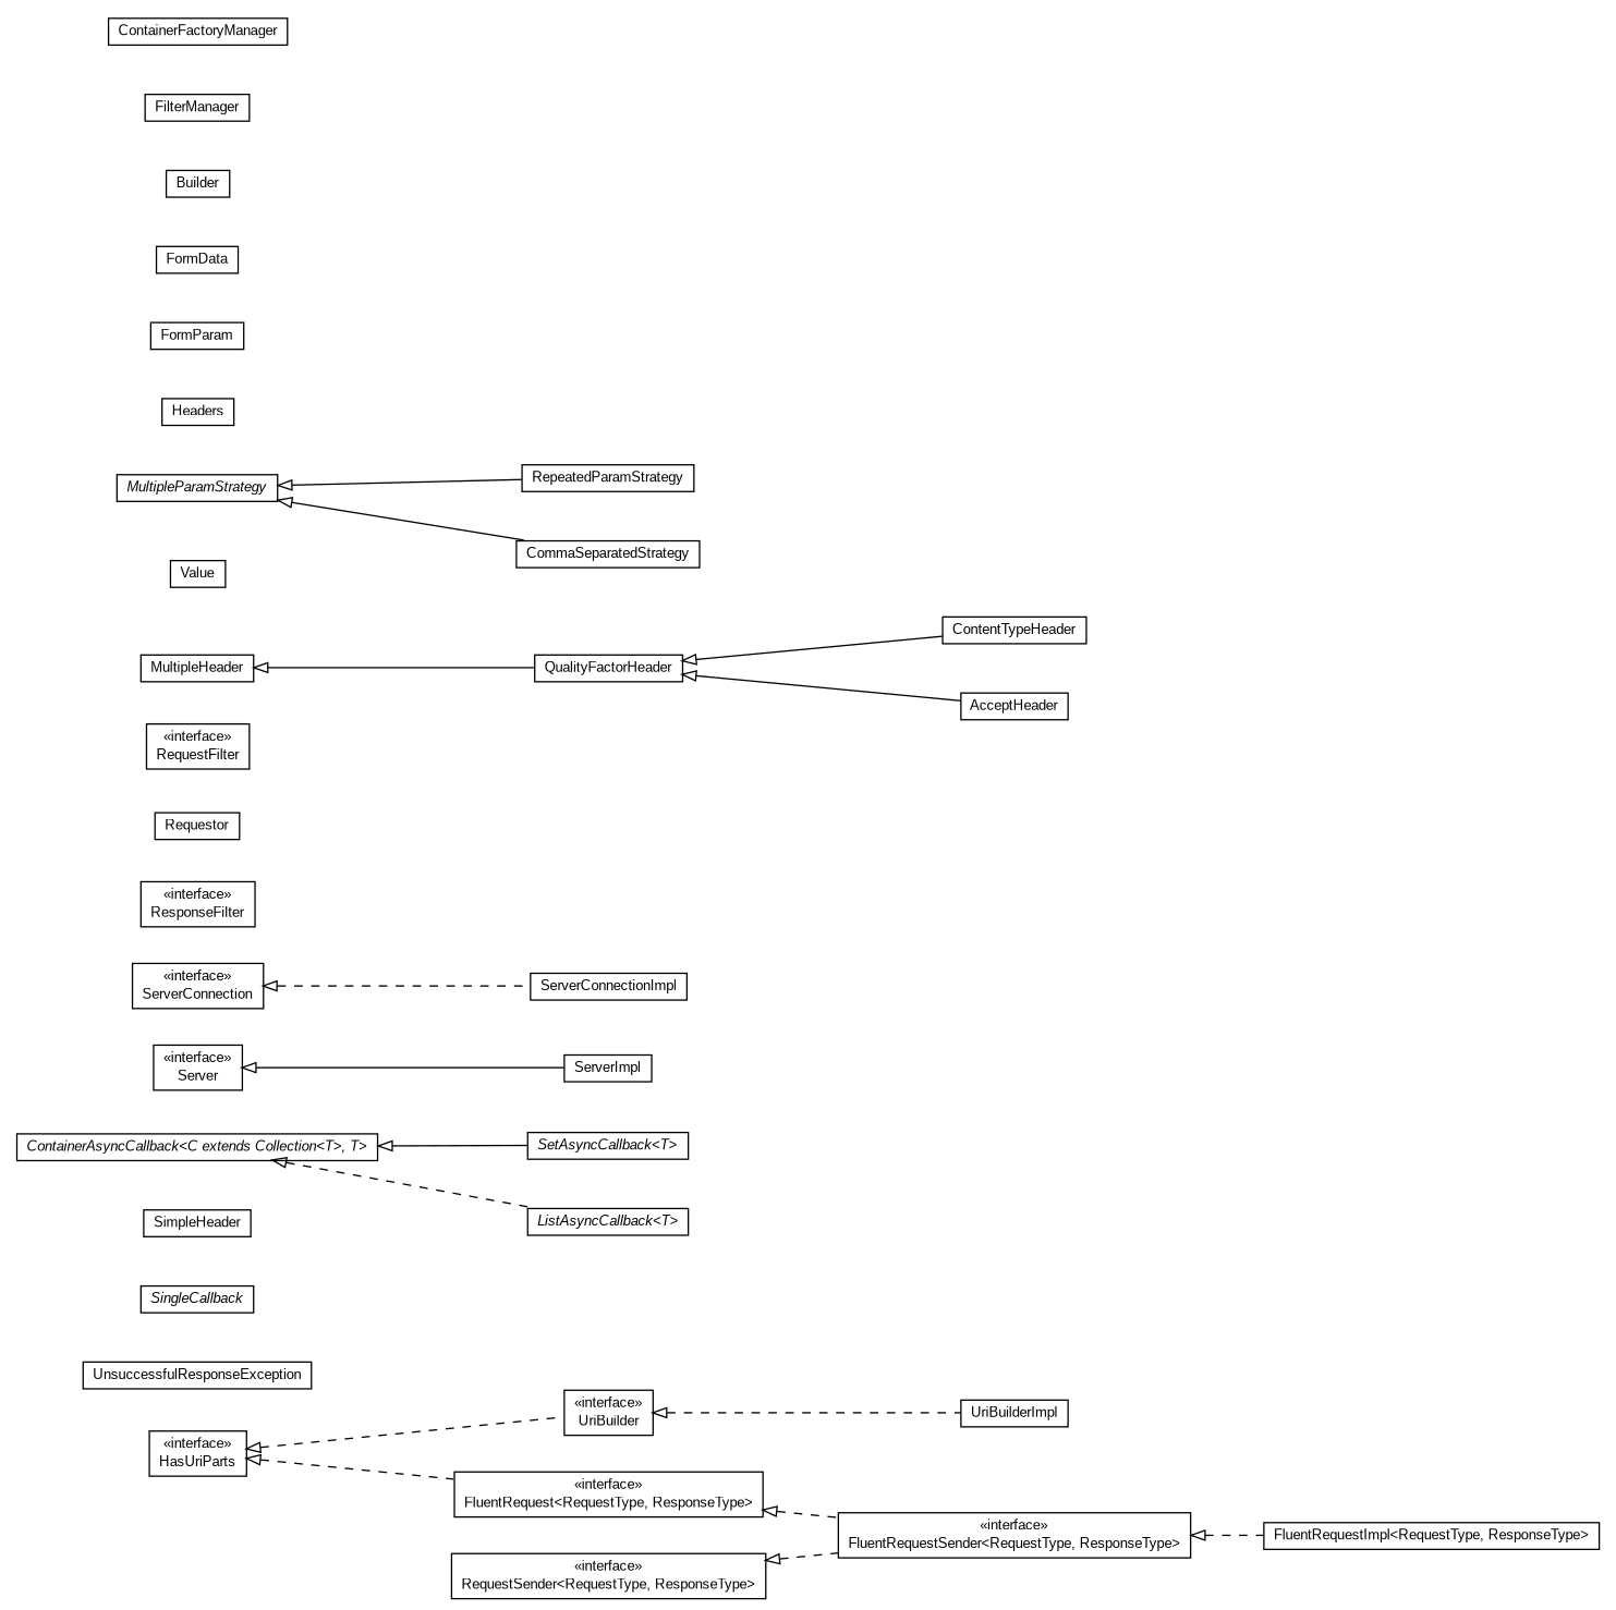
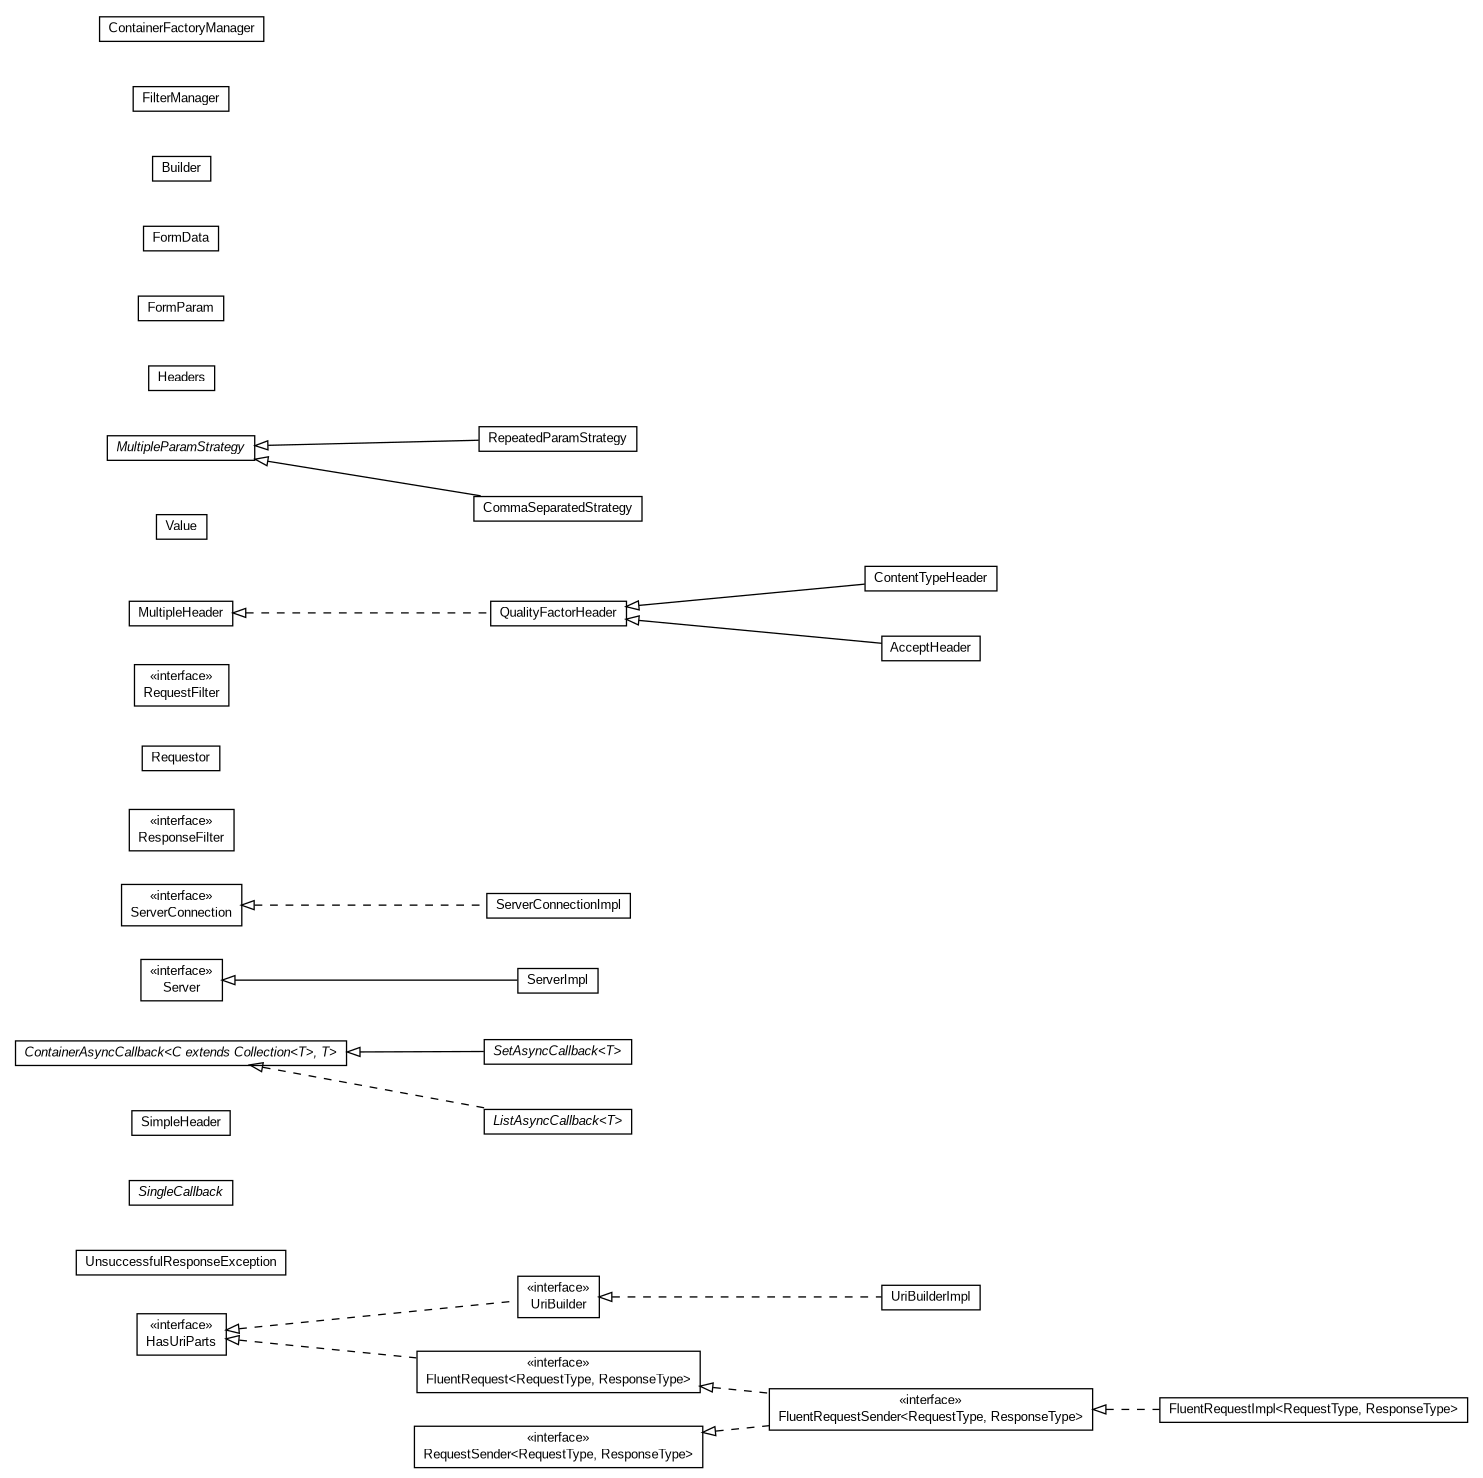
  digraph {
    nodesep=0.25
    rankdir=LR
    ranksep=0.5
    node [fontcolor=black fontname=arial fontsize=10.0 shape=plaintext]
    edge [arrowtail=empty dir=back fontname=arial fontsize=10 headport=p labelfontname=arial labelfontsize=10 style=dashed tailport=p]
    n1 [label=<<table title="org.turbogwt.core.http.UriBuilderImpl" border="0" cellborder="1" cellspacing="0" cellpadding="2" port="p" href="./UriBuilderImpl.html"> 		<tr><td><table border="0" cellspacing="0" cellpadding="1"> <tr><td align="center" balign="center"> UriBuilderImpl </td></tr> 		</table></td></tr> 		</table>>]
    n2 [label=<<table title="org.turbogwt.core.http.UriBuilder" border="0" cellborder="1" cellspacing="0" cellpadding="2" port="p" href="./UriBuilder.html"> 		<tr><td><table border="0" cellspacing="0" cellpadding="1"> <tr><td align="center" balign="center"> &#171;interface&#187; </td></tr> <tr><td align="center" balign="center"> UriBuilder </td></tr> 		</table></td></tr> 		</table>>]
    n3 [label=<<table title="org.turbogwt.core.http.UnsuccessfulResponseException" border="0" cellborder="1" cellspacing="0" cellpadding="2" port="p" href="./UnsuccessfulResponseException.html"> 		<tr><td><table border="0" cellspacing="0" cellpadding="1"> <tr><td align="center" balign="center"> UnsuccessfulResponseException </td></tr> 		</table></td></tr> 		</table>>]
    n4 [label=<<table title="org.turbogwt.core.http.SingleCallback" border="0" cellborder="1" cellspacing="0" cellpadding="2" port="p" href="./SingleCallback.html"> 		<tr><td><table border="0" cellspacing="0" cellpadding="1"> <tr><td align="center" balign="center"><font face="arial italic"> SingleCallback </font></td></tr> 		</table></td></tr> 		</table>>]
    n5 [label=<<table title="org.turbogwt.core.http.SimpleHeader" border="0" cellborder="1" cellspacing="0" cellpadding="2" port="p" href="./SimpleHeader.html"> 		<tr><td><table border="0" cellspacing="0" cellpadding="1"> <tr><td align="center" balign="center"> SimpleHeader </td></tr> 		</table></td></tr> 		</table>>]
    n6 [label=<<table title="org.turbogwt.core.http.SetAsyncCallback" border="0" cellborder="1" cellspacing="0" cellpadding="2" port="p" href="./SetAsyncCallback.html"> 		<tr><td><table border="0" cellspacing="0" cellpadding="1"> <tr><td align="center" balign="center"><font face="arial italic"> SetAsyncCallback&lt;T&gt; </font></td></tr> 		</table></td></tr> 		</table>>]
    n7 [label=<<table title="org.turbogwt.core.http.ServerImpl" border="0" cellborder="1" cellspacing="0" cellpadding="2" port="p" href="./ServerImpl.html"> 		<tr><td><table border="0" cellspacing="0" cellpadding="1"> <tr><td align="center" balign="center"> ServerImpl </td></tr> 		</table></td></tr> 		</table>>]
    n8 [label=<<table title="org.turbogwt.core.http.ServerConnectionImpl" border="0" cellborder="1" cellspacing="0" cellpadding="2" port="p" href="./ServerConnectionImpl.html"> 		<tr><td><table border="0" cellspacing="0" cellpadding="1"> <tr><td align="center" balign="center"> ServerConnectionImpl </td></tr> 		</table></td></tr> 		</table>>]
    n9 [label=<<table title="org.turbogwt.core.http.ServerConnection" border="0" cellborder="1" cellspacing="0" cellpadding="2" port="p" href="./ServerConnection.html"> 		<tr><td><table border="0" cellspacing="0" cellpadding="1"> <tr><td align="center" balign="center"> &#171;interface&#187; </td></tr> <tr><td align="center" balign="center"> ServerConnection </td></tr> 		</table></td></tr> 		</table>>]
    n10 [label=<<table title="org.turbogwt.core.http.Server" border="0" cellborder="1" cellspacing="0" cellpadding="2" port="p" href="./Server.html"> 		<tr><td><table border="0" cellspacing="0" cellpadding="1"> <tr><td align="center" balign="center"> &#171;interface&#187; </td></tr> <tr><td align="center" balign="center"> Server </td></tr> 		</table></td></tr> 		</table>>]
    n11 [label=<<table title="org.turbogwt.core.http.ResponseFilter" border="0" cellborder="1" cellspacing="0" cellpadding="2" port="p" href="./ResponseFilter.html"> 		<tr><td><table border="0" cellspacing="0" cellpadding="1"> <tr><td align="center" balign="center"> &#171;interface&#187; </td></tr> <tr><td align="center" balign="center"> ResponseFilter </td></tr> 		</table></td></tr> 		</table>>]
    n12 [label=<<table title="org.turbogwt.core.http.RequestSender" border="0" cellborder="1" cellspacing="0" cellpadding="2" port="p" href="./RequestSender.html"> 		<tr><td><table border="0" cellspacing="0" cellpadding="1"> <tr><td align="center" balign="center"> &#171;interface&#187; </td></tr> <tr><td align="center" balign="center"> RequestSender&lt;RequestType, ResponseType&gt; </td></tr> 		</table></td></tr> 		</table>>]
    n13 [label=<<table title="org.turbogwt.core.http.FluentRequestSender" border="0" cellborder="1" cellspacing="0" cellpadding="2" port="p" href="./FluentRequestSender.html"> 		<tr><td><table border="0" cellspacing="0" cellpadding="1"> <tr><td align="center" balign="center"> &#171;interface&#187; </td></tr> <tr><td align="center" balign="center"> FluentRequestSender&lt;RequestType, ResponseType&gt; </td></tr> 		</table></td></tr> 		</table>>]
    n14 [label=<<table title="org.turbogwt.core.http.FluentRequestImpl" border="0" cellborder="1" cellspacing="0" cellpadding="2" port="p" href="./FluentRequestImpl.html"> 		<tr><td><table border="0" cellspacing="0" cellpadding="1"> <tr><td align="center" balign="center"> FluentRequestImpl&lt;RequestType, ResponseType&gt; </td></tr> 		</table></td></tr> 		</table>>]
    n15 [label=<<table title="org.turbogwt.core.http.Requestor" border="0" cellborder="1" cellspacing="0" cellpadding="2" port="p" href="./Requestor.html"> 		<tr><td><table border="0" cellspacing="0" cellpadding="1"> <tr><td align="center" balign="center"> Requestor </td></tr> 		</table></td></tr> 		</table>>]
    n16 [label=<<table title="org.turbogwt.core.http.RequestFilter" border="0" cellborder="1" cellspacing="0" cellpadding="2" port="p" href="./RequestFilter.html"> 		<tr><td><table border="0" cellspacing="0" cellpadding="1"> <tr><td align="center" balign="center"> &#171;interface&#187; </td></tr> <tr><td align="center" balign="center"> RequestFilter </td></tr> 		</table></td></tr> 		</table>>]
    n17 [label=<<table title="org.turbogwt.core.http.QualityFactorHeader" border="0" cellborder="1" cellspacing="0" cellpadding="2" port="p" href="./QualityFactorHeader.html"> 		<tr><td><table border="0" cellspacing="0" cellpadding="1"> <tr><td align="center" balign="center"> QualityFactorHeader </td></tr> 		</table></td></tr> 		</table>>]
    n18 [label=<<table title="org.turbogwt.core.http.ContentTypeHeader" border="0" cellborder="1" cellspacing="0" cellpadding="2" port="p" href="./ContentTypeHeader.html"> 		<tr><td><table border="0" cellspacing="0" cellpadding="1"> <tr><td align="center" balign="center"> ContentTypeHeader </td></tr> 		</table></td></tr> 		</table>>]
    n19 [label=<<table title="org.turbogwt.core.http.AcceptHeader" border="0" cellborder="1" cellspacing="0" cellpadding="2" port="p" href="./AcceptHeader.html"> 		<tr><td><table border="0" cellspacing="0" cellpadding="1"> <tr><td align="center" balign="center"> AcceptHeader </td></tr> 		</table></td></tr> 		</table>>]
    n20 [label=<<table title="org.turbogwt.core.http.QualityFactorHeader.Value" border="0" cellborder="1" cellspacing="0" cellpadding="2" port="p" href="./QualityFactorHeader.Value.html"> 		<tr><td><table border="0" cellspacing="0" cellpadding="1"> <tr><td align="center" balign="center"> Value </td></tr> 		</table></td></tr> 		</table>>]
    n21 [label=<<table title="org.turbogwt.core.http.MultipleParamStrategy" border="0" cellborder="1" cellspacing="0" cellpadding="2" port="p" href="./MultipleParamStrategy.html"> 		<tr><td><table border="0" cellspacing="0" cellpadding="1"> <tr><td align="center" balign="center"><font face="arial italic"> MultipleParamStrategy </font></td></tr> 		</table></td></tr> 		</table>>]
    n22 [label=<<table title="org.turbogwt.core.http.MultipleParamStrategy.RepeatedParamStrategy" border="0" cellborder="1" cellspacing="0" cellpadding="2" port="p" href="./MultipleParamStrategy.RepeatedParamStrategy.html"> 		<tr><td><table border="0" cellspacing="0" cellpadding="1"> <tr><td align="center" balign="center"> RepeatedParamStrategy </td></tr> 		</table></td></tr> 		</table>>]
    n23 [label=<<table title="org.turbogwt.core.http.MultipleParamStrategy.CommaSeparatedStrategy" border="0" cellborder="1" cellspacing="0" cellpadding="2" port="p" href="./MultipleParamStrategy.CommaSeparatedStrategy.html"> 		<tr><td><table border="0" cellspacing="0" cellpadding="1"> <tr><td align="center" balign="center"> CommaSeparatedStrategy </td></tr> 		</table></td></tr> 		</table>>]
    n24 [label=<<table title="org.turbogwt.core.http.MultipleHeader" border="0" cellborder="1" cellspacing="0" cellpadding="2" port="p" href="./MultipleHeader.html"> 		<tr><td><table border="0" cellspacing="0" cellpadding="1"> <tr><td align="center" balign="center"> MultipleHeader </td></tr> 		</table></td></tr> 		</table>>]
    n25 [label=<<table title="org.turbogwt.core.http.ListAsyncCallback" border="0" cellborder="1" cellspacing="0" cellpadding="2" port="p" href="./ListAsyncCallback.html"> 		<tr><td><table border="0" cellspacing="0" cellpadding="1"> <tr><td align="center" balign="center"><font face="arial italic"> ListAsyncCallback&lt;T&gt; </font></td></tr> 		</table></td></tr> 		</table>>]
    n26 [label=<<table title="org.turbogwt.core.http.Headers" border="0" cellborder="1" cellspacing="0" cellpadding="2" port="p" href="./Headers.html"> 		<tr><td><table border="0" cellspacing="0" cellpadding="1"> <tr><td align="center" balign="center"> Headers </td></tr> 		</table></td></tr> 		</table>>]
    n27 [label=<<table title="org.turbogwt.core.http.HasUriParts" border="0" cellborder="1" cellspacing="0" cellpadding="2" port="p" href="./HasUriParts.html"> 		<tr><td><table border="0" cellspacing="0" cellpadding="1"> <tr><td align="center" balign="center"> &#171;interface&#187; </td></tr> <tr><td align="center" balign="center"> HasUriParts </td></tr> 		</table></td></tr> 		</table>>]
    n28 [label=<<table title="org.turbogwt.core.http.FluentRequest" border="0" cellborder="1" cellspacing="0" cellpadding="2" port="p" href="./FluentRequest.html"> 		<tr><td><table border="0" cellspacing="0" cellpadding="1"> <tr><td align="center" balign="center"> &#171;interface&#187; </td></tr> <tr><td align="center" balign="center"> FluentRequest&lt;RequestType, ResponseType&gt; </td></tr> 		</table></td></tr> 		</table>>]
    n29 [label=<<table title="org.turbogwt.core.http.FormParam" border="0" cellborder="1" cellspacing="0" cellpadding="2" port="p" href="./FormParam.html"> 		<tr><td><table border="0" cellspacing="0" cellpadding="1"> <tr><td align="center" balign="center"> FormParam </td></tr> 		</table></td></tr> 		</table>>]
    n30 [label=<<table title="org.turbogwt.core.http.FormData" border="0" cellborder="1" cellspacing="0" cellpadding="2" port="p" href="./FormData.html"> 		<tr><td><table border="0" cellspacing="0" cellpadding="1"> <tr><td align="center" balign="center"> FormData </td></tr> 		</table></td></tr> 		</table>>]
    n31 [label=<<table title="org.turbogwt.core.http.FormData.Builder" border="0" cellborder="1" cellspacing="0" cellpadding="2" port="p" href="./FormData.Builder.html"> 		<tr><td><table border="0" cellspacing="0" cellpadding="1"> <tr><td align="center" balign="center"> Builder </td></tr> 		</table></td></tr> 		</table>>]
    n32 [label=<<table title="org.turbogwt.core.http.FilterManager" border="0" cellborder="1" cellspacing="0" cellpadding="2" port="p" href="./FilterManager.html"> 		<tr><td><table border="0" cellspacing="0" cellpadding="1"> <tr><td align="center" balign="center"> FilterManager </td></tr> 		</table></td></tr> 		</table>>]
    n33 [label=<<table title="org.turbogwt.core.http.ContainerFactoryManager" border="0" cellborder="1" cellspacing="0" cellpadding="2" port="p" href="./ContainerFactoryManager.html"> 		<tr><td><table border="0" cellspacing="0" cellpadding="1"> <tr><td align="center" balign="center"> ContainerFactoryManager </td></tr> 		</table></td></tr> 		</table>>]
    n34 [label=<<table title="org.turbogwt.core.http.ContainerAsyncCallback" border="0" cellborder="1" cellspacing="0" cellpadding="2" port="p" href="./ContainerAsyncCallback.html"> 		<tr><td><table border="0" cellspacing="0" cellpadding="1"> <tr><td align="center" balign="center"><font face="arial italic"> ContainerAsyncCallback&lt;C extends Collection&lt;T&gt;, T&gt; </font></td></tr> 		</table></td></tr> 		</table>>]
    n2 -> n1
    n9 -> n8
    n10 -> n7 [style=solid]
    n12 -> n13
    n13 -> n14
    n17 -> n18 [style=""]
    n17 -> n19 [style=""]
    n21 -> n22 [style=""]
    n21 -> n23 [style=""]
-   n24 -> n17 [style=""]
+   n24 -> n17
    n27 -> n2
    n27 -> n28
    n28 -> n13
    n34 -> n6 [style=""]
    n34 -> n25
  }
